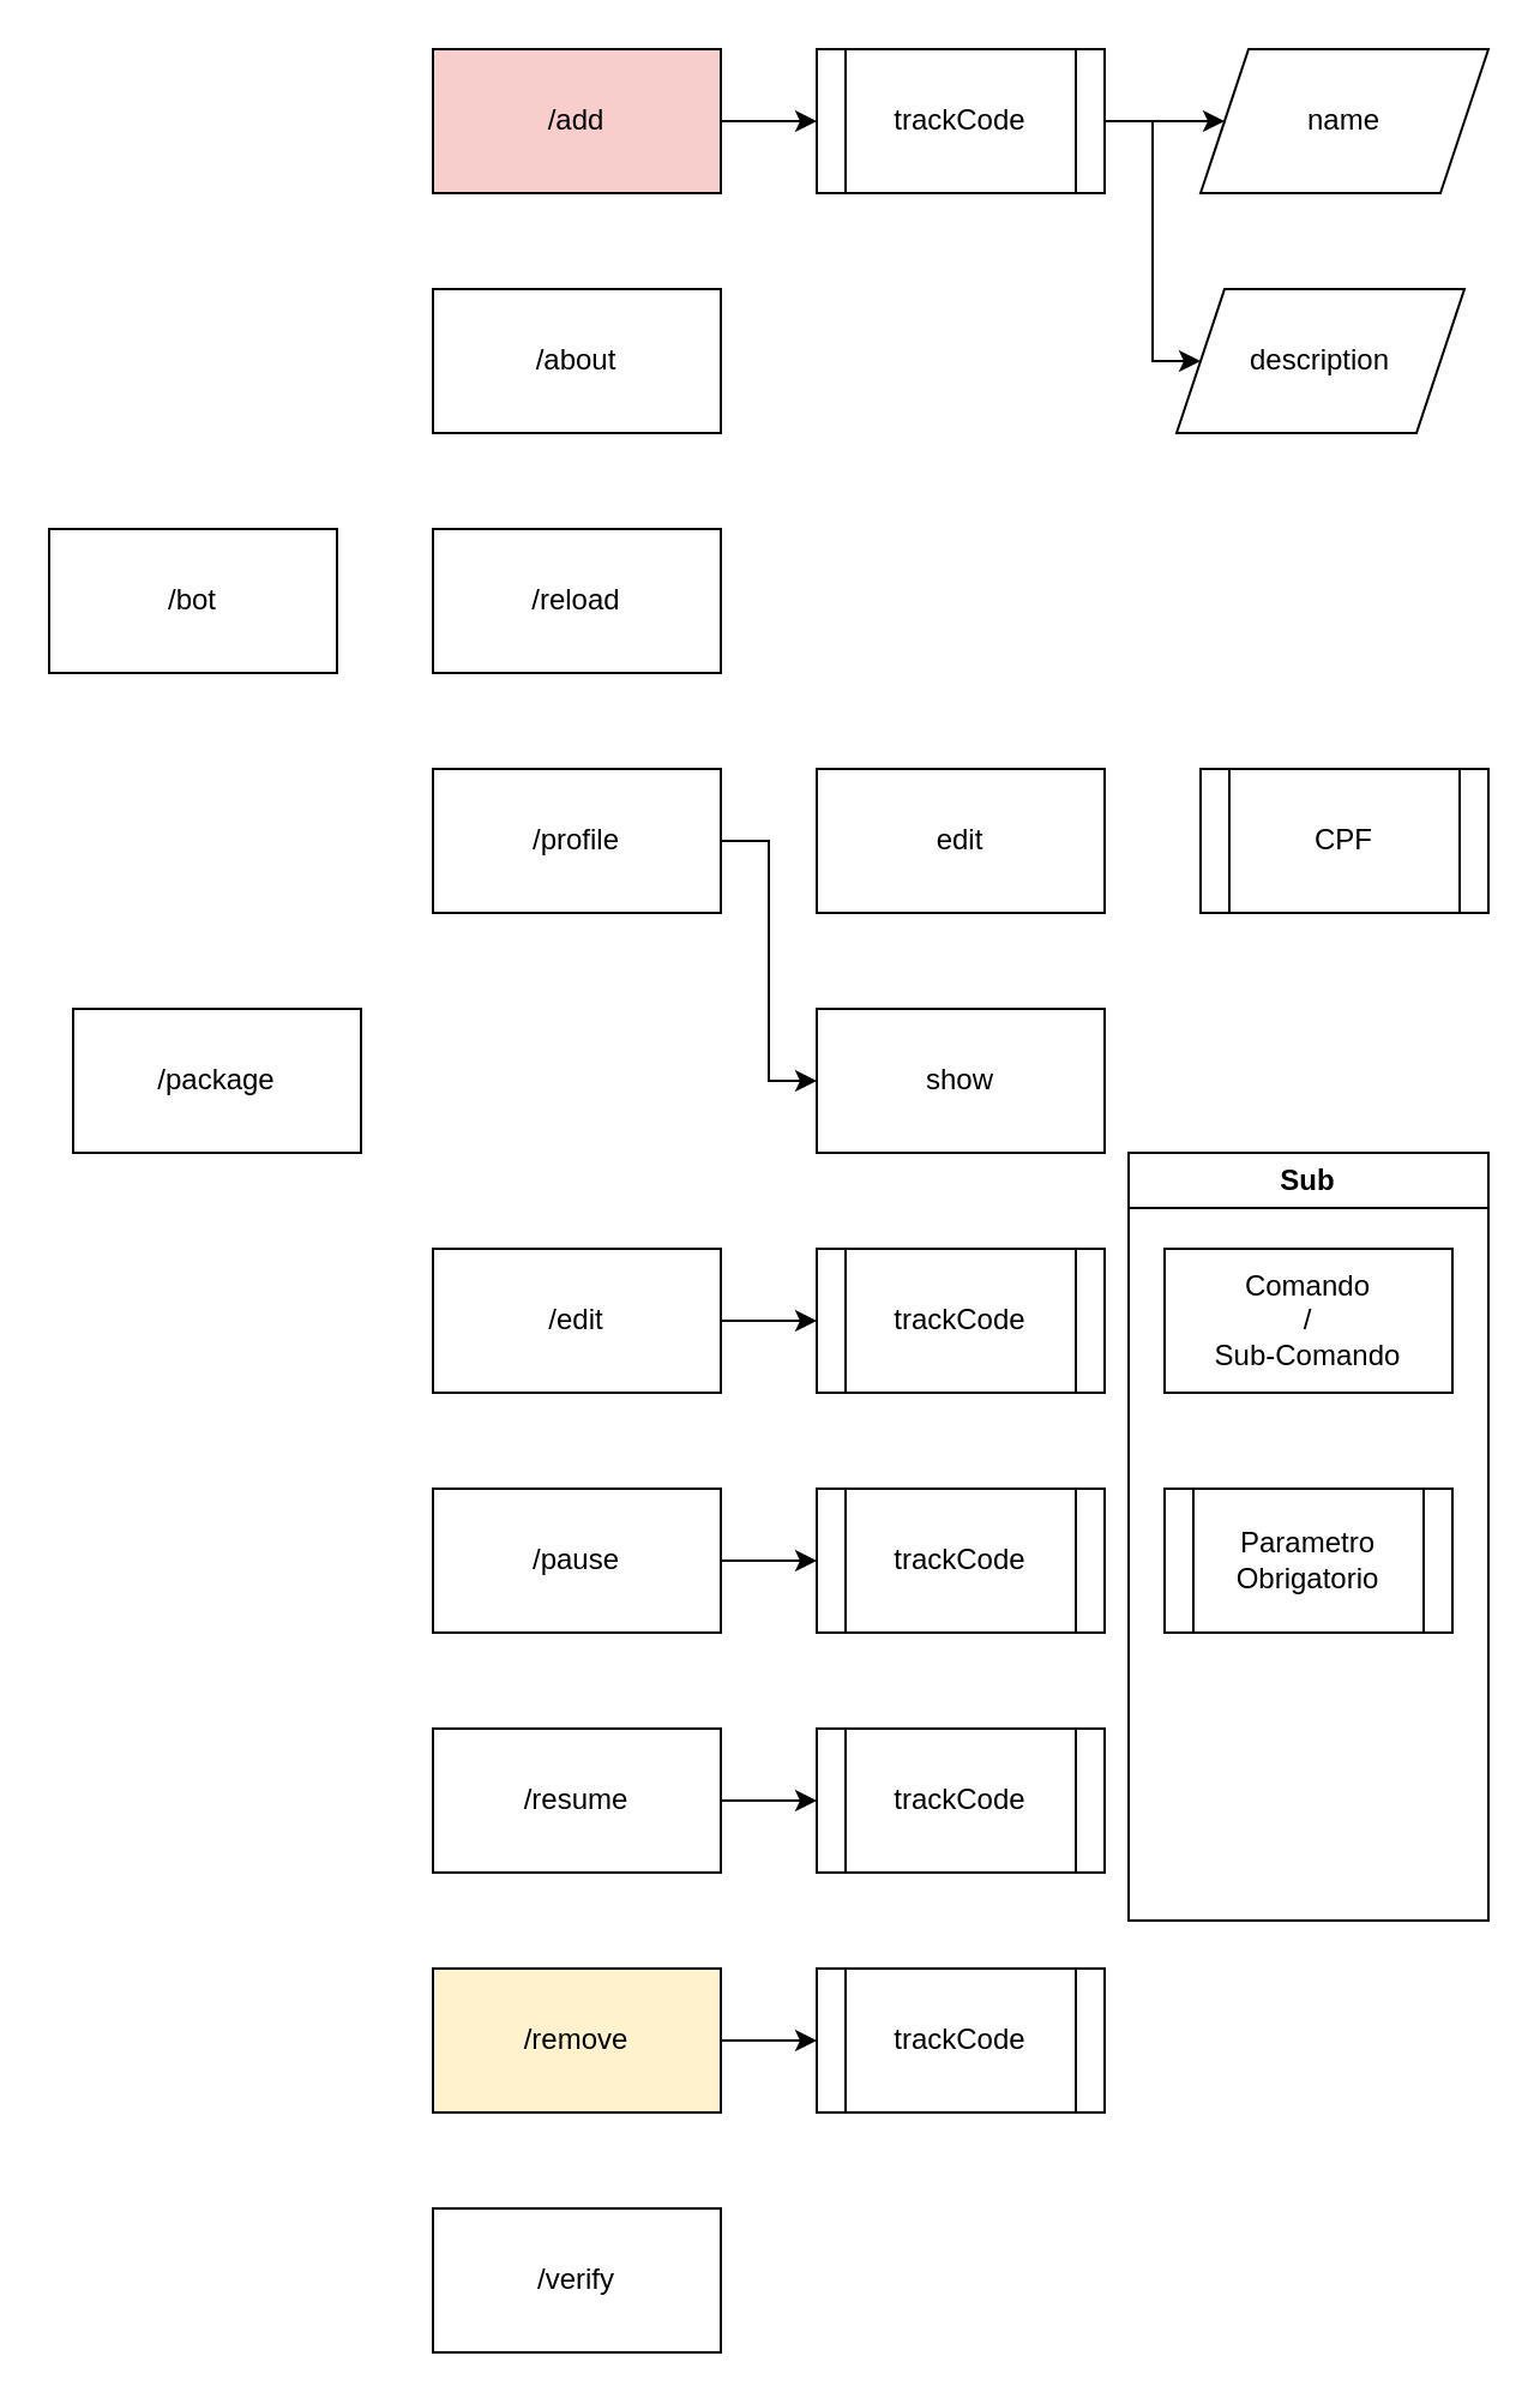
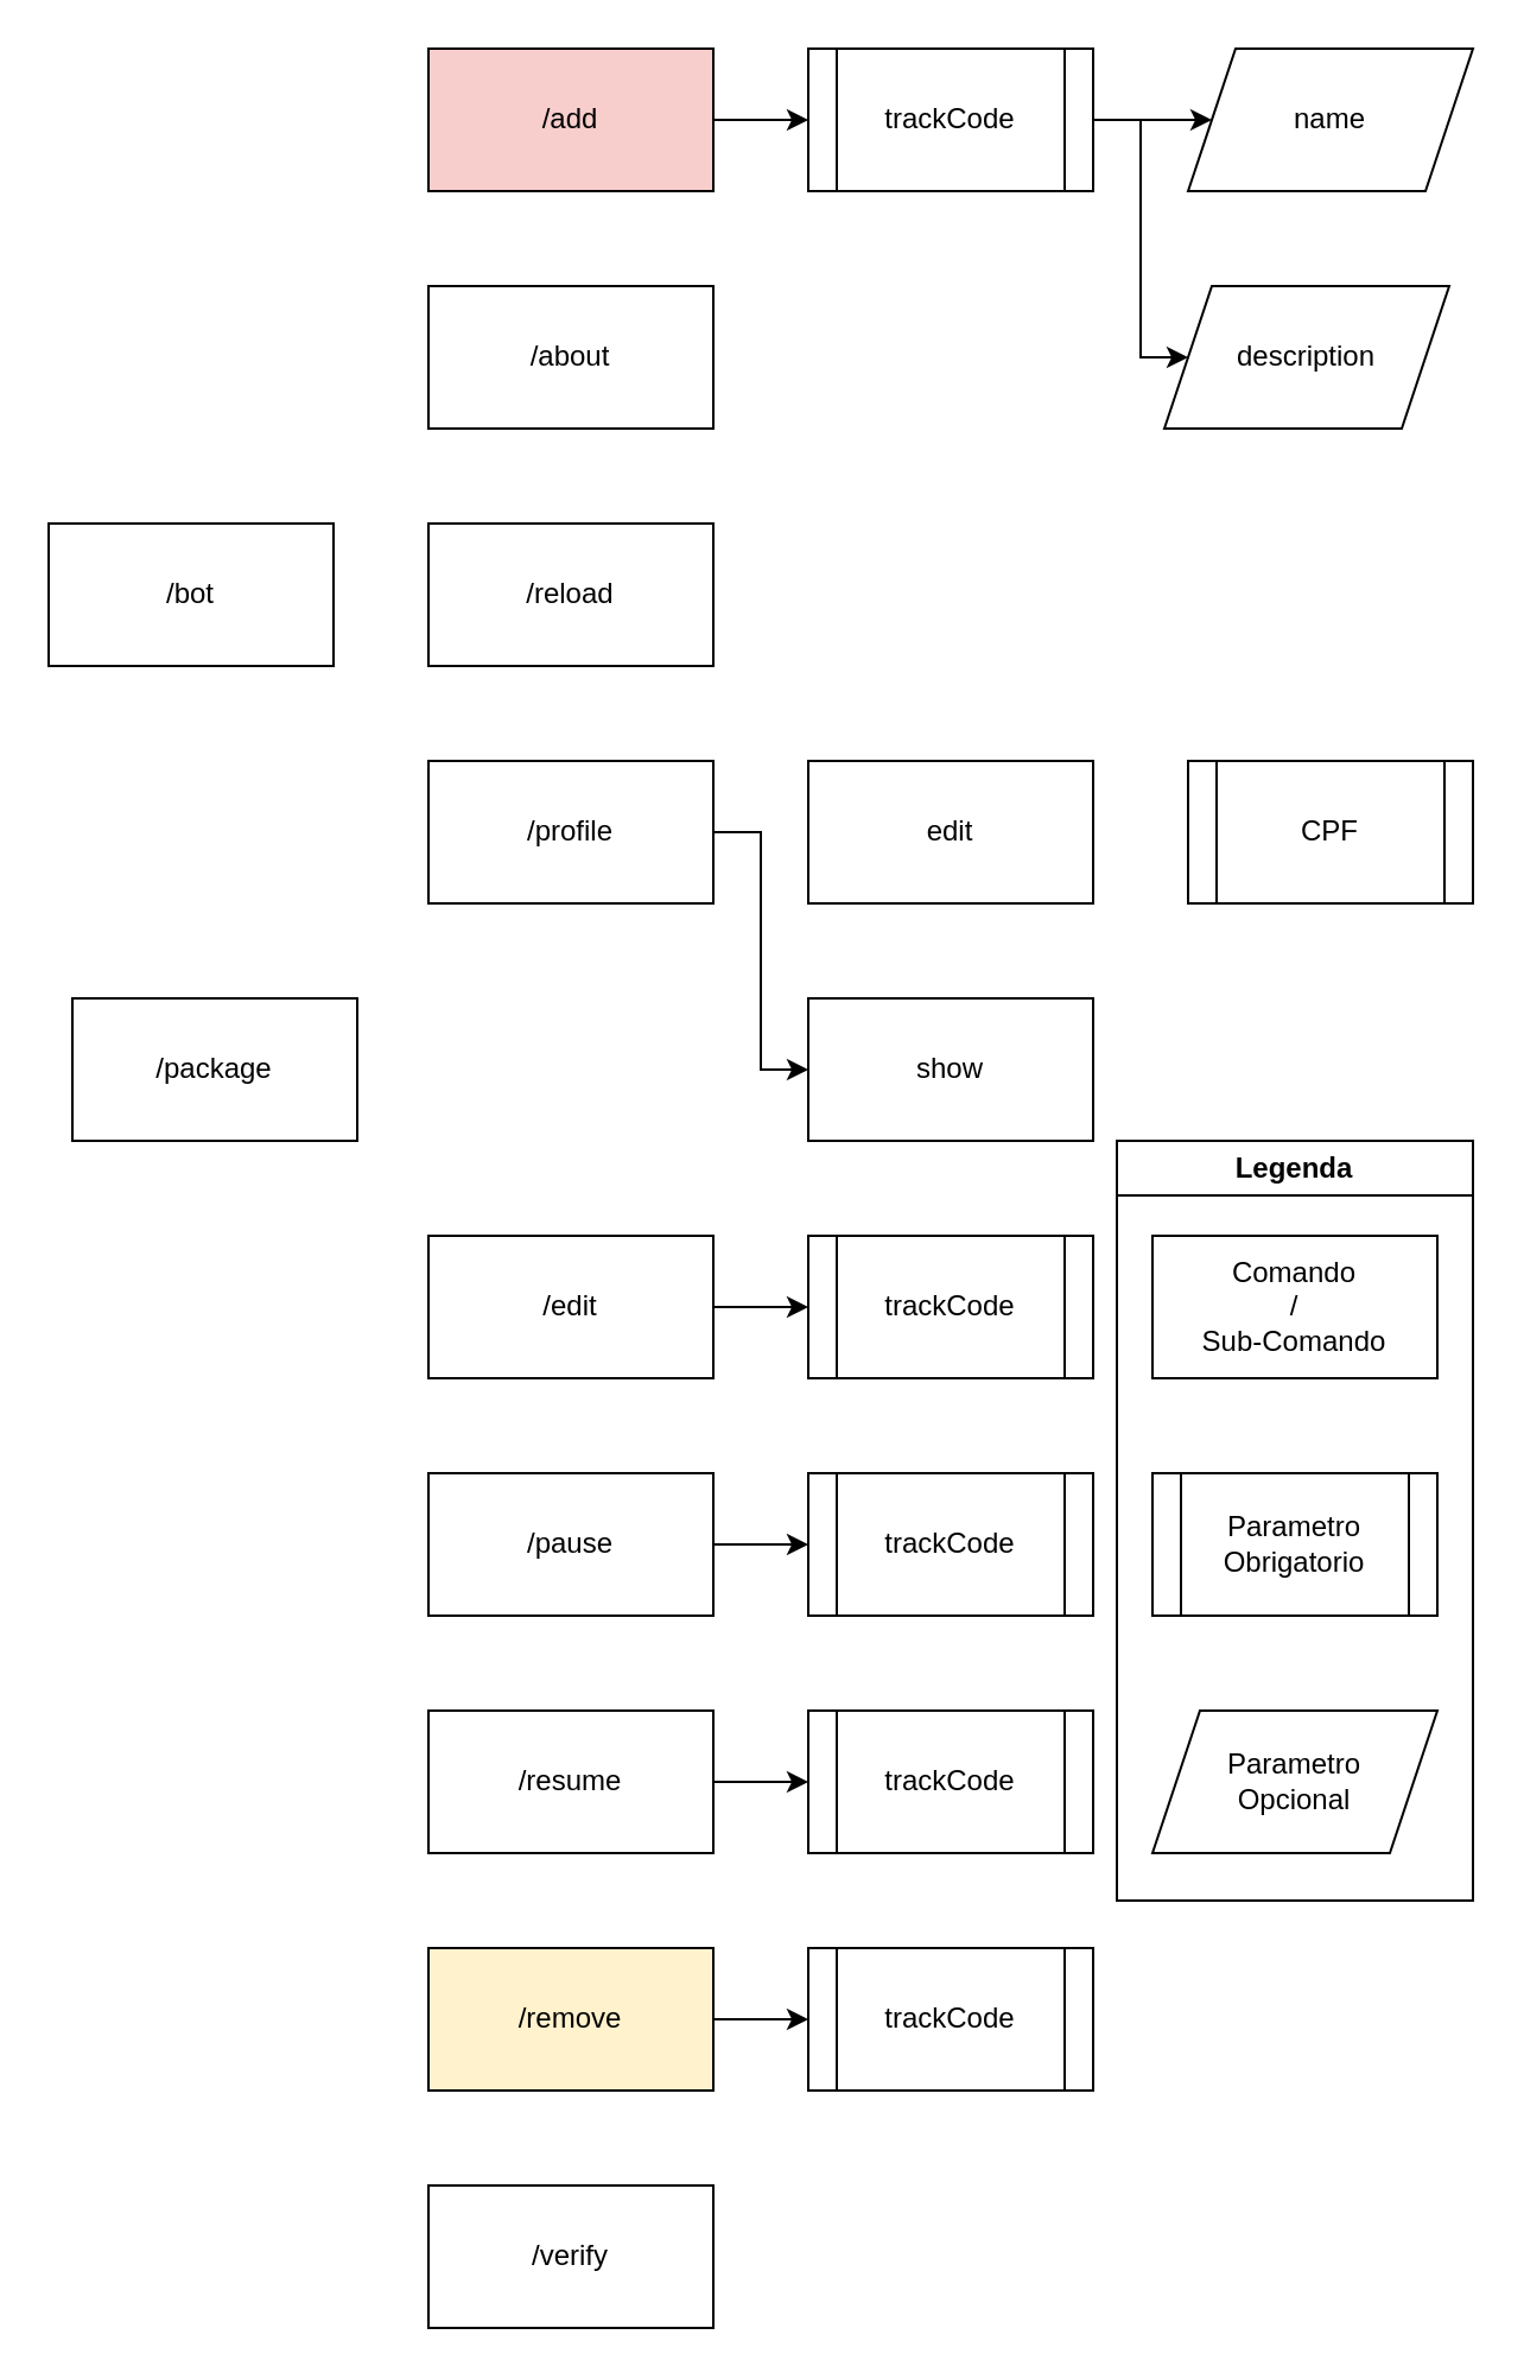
  <mxCell id="0" />
  <mxCell id="1" parent="0" />
  <mxCell id="2" value="" style="edgeStyle=orthogonalEdgeStyle;rounded=0;orthogonalLoop=1;jettySize=auto;html=1;" edge="1" parent="1" source="3" target="10"><mxGeometry relative="1" as="geometry" /></mxCell>
  <mxCell id="3" value="/add" style="rounded=0;whiteSpace=wrap;html=1;fillColor=#f8cecc;" vertex="1" parent="1"><mxGeometry x="180" y="20" width="120" height="60" as="geometry" /></mxCell>
  <mxCell id="4" value="/about" style="rounded=0;whiteSpace=wrap;html=1;" vertex="1" parent="1"><mxGeometry x="180" y="120" width="120" height="60" as="geometry" /></mxCell>
  <mxCell id="5" value="/reload" style="rounded=0;whiteSpace=wrap;html=1;" vertex="1" parent="1"><mxGeometry x="180" y="220" width="120" height="60" as="geometry" /></mxCell>
  <mxCell id="6" style="edgeStyle=orthogonalEdgeStyle;rounded=0;orthogonalLoop=1;jettySize=auto;html=1;exitX=1;exitY=0.5;exitDx=0;exitDy=0;entryX=0;entryY=0.5;entryDx=0;entryDy=0;" edge="1" parent="1" source="7" target="26"><mxGeometry relative="1" as="geometry" /></mxCell>
  <mxCell id="7" value="/profile" style="rounded=0;whiteSpace=wrap;html=1;" vertex="1" parent="1"><mxGeometry x="180" y="320" width="120" height="60" as="geometry" /></mxCell>
  <mxCell id="8" value="" style="edgeStyle=orthogonalEdgeStyle;rounded=0;orthogonalLoop=1;jettySize=auto;html=1;" edge="1" parent="1" source="10" target="24"><mxGeometry relative="1" as="geometry" /></mxCell>
  <mxCell id="9" style="edgeStyle=orthogonalEdgeStyle;rounded=0;orthogonalLoop=1;jettySize=auto;html=1;exitX=1;exitY=0.5;exitDx=0;exitDy=0;entryX=0;entryY=0.5;entryDx=0;entryDy=0;" edge="1" parent="1" source="10" target="25"><mxGeometry relative="1" as="geometry"><Array as="points"><mxPoint x="480" y="50" /><mxPoint x="480" y="150" /></Array></mxGeometry></mxCell>
  <mxCell id="10" value="trackCode" style="shape=process;whiteSpace=wrap;html=1;backgroundOutline=1;" vertex="1" parent="1"><mxGeometry x="340" y="20" width="120" height="60" as="geometry" /></mxCell>
  <mxCell id="11" value="CPF" style="shape=process;whiteSpace=wrap;html=1;backgroundOutline=1;" vertex="1" parent="1"><mxGeometry x="500" y="320" width="120" height="60" as="geometry" /></mxCell>
  <mxCell id="12" value="" style="edgeStyle=orthogonalEdgeStyle;rounded=0;orthogonalLoop=1;jettySize=auto;html=1;" edge="1" parent="1" source="13" target="14"><mxGeometry relative="1" as="geometry" /></mxCell>
  <mxCell id="13" value="/edit" style="rounded=0;whiteSpace=wrap;html=1;" vertex="1" parent="1"><mxGeometry x="180" y="520" width="120" height="60" as="geometry" /></mxCell>
  <mxCell id="14" value="trackCode" style="shape=process;whiteSpace=wrap;html=1;backgroundOutline=1;" vertex="1" parent="1"><mxGeometry x="340" y="520" width="120" height="60" as="geometry" /></mxCell>
  <mxCell id="15" value="" style="edgeStyle=orthogonalEdgeStyle;rounded=0;orthogonalLoop=1;jettySize=auto;html=1;" edge="1" parent="1" source="16" target="19"><mxGeometry relative="1" as="geometry" /></mxCell>
  <mxCell id="16" value="/pause" style="rounded=0;whiteSpace=wrap;html=1;" vertex="1" parent="1"><mxGeometry x="180" y="620" width="120" height="60" as="geometry" /></mxCell>
  <mxCell id="17" value="" style="edgeStyle=orthogonalEdgeStyle;rounded=0;orthogonalLoop=1;jettySize=auto;html=1;" edge="1" parent="1" source="18" target="20"><mxGeometry relative="1" as="geometry" /></mxCell>
  <mxCell id="18" value="/remove" style="rounded=0;whiteSpace=wrap;html=1;fillColor=#fff2cc;" vertex="1" parent="1"><mxGeometry x="180" y="820" width="120" height="60" as="geometry" /></mxCell>
  <mxCell id="19" value="trackCode" style="shape=process;whiteSpace=wrap;html=1;backgroundOutline=1;" vertex="1" parent="1"><mxGeometry x="340" y="620" width="120" height="60" as="geometry" /></mxCell>
  <mxCell id="20" value="trackCode" style="shape=process;whiteSpace=wrap;html=1;backgroundOutline=1;" vertex="1" parent="1"><mxGeometry x="340" y="820" width="120" height="60" as="geometry" /></mxCell>
  <mxCell id="21" value="" style="edgeStyle=orthogonalEdgeStyle;rounded=0;orthogonalLoop=1;jettySize=auto;html=1;" edge="1" parent="1" source="22" target="23"><mxGeometry relative="1" as="geometry" /></mxCell>
  <mxCell id="22" value="/resume" style="rounded=0;whiteSpace=wrap;html=1;" vertex="1" parent="1"><mxGeometry x="180" y="720" width="120" height="60" as="geometry" /></mxCell>
  <mxCell id="23" value="trackCode" style="shape=process;whiteSpace=wrap;html=1;backgroundOutline=1;" vertex="1" parent="1"><mxGeometry x="340" y="720" width="120" height="60" as="geometry" /></mxCell>
  <mxCell id="24" value="name" style="shape=parallelogram;perimeter=parallelogramPerimeter;whiteSpace=wrap;html=1;fixedSize=1;" vertex="1" parent="1"><mxGeometry x="500" y="20" width="120" height="60" as="geometry" /></mxCell>
  <mxCell id="25" value="description" style="shape=parallelogram;perimeter=parallelogramPerimeter;whiteSpace=wrap;html=1;fixedSize=1;" vertex="1" parent="1"><mxGeometry x="490" y="120" width="120" height="60" as="geometry" /></mxCell>
  <mxCell id="26" value="show" style="rounded=0;whiteSpace=wrap;html=1;" vertex="1" parent="1"><mxGeometry x="340" y="420" width="120" height="60" as="geometry" /></mxCell>
  <mxCell id="27" value="edit" style="rounded=0;whiteSpace=wrap;html=1;" vertex="1" parent="1"><mxGeometry x="340" y="320" width="120" height="60" as="geometry" /></mxCell>
- <mxCell id="28" value="Sub" style="swimlane;whiteSpace=wrap;html=1;" vertex="1" parent="1"><mxGeometry x="470" y="480" width="150" height="320" as="geometry" /></mxCell>
+ <mxCell id="28" value="Legenda" style="swimlane;whiteSpace=wrap;html=1;" vertex="1" parent="1"><mxGeometry x="470" y="480" width="150" height="320" as="geometry" /></mxCell>
  <mxCell id="29" value="Comando&lt;br&gt;/&lt;br&gt;Sub-Comando" style="rounded=0;whiteSpace=wrap;html=1;" vertex="1" parent="28"><mxGeometry x="15" y="40" width="120" height="60" as="geometry" /></mxCell>
  <mxCell id="30" value="Parametro&lt;br&gt;Obrigatorio" style="shape=process;whiteSpace=wrap;html=1;backgroundOutline=1;" vertex="1" parent="28"><mxGeometry x="15" y="140" width="120" height="60" as="geometry" /></mxCell>
+ <mxCell id="31" value="Parametro&lt;br&gt;Opcional" style="shape=parallelogram;perimeter=parallelogramPerimeter;whiteSpace=wrap;html=1;fixedSize=1;" vertex="1" parent="28"><mxGeometry x="15" y="240" width="120" height="60" as="geometry" /></mxCell>
  <mxCell id="32" value="/package" style="rounded=0;whiteSpace=wrap;html=1;" vertex="1" parent="1"><mxGeometry x="30" y="420" width="120" height="60" as="geometry" /></mxCell>
  <mxCell id="33" value="/bot" style="rounded=0;whiteSpace=wrap;html=1;" vertex="1" parent="1"><mxGeometry x="20" y="220" width="120" height="60" as="geometry" /></mxCell>
  <mxCell id="34" value="/verify" style="rounded=0;whiteSpace=wrap;html=1;" vertex="1" parent="1"><mxGeometry x="180" y="920" width="120" height="60" as="geometry" /></mxCell>
